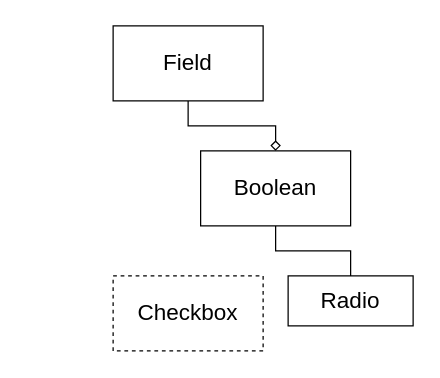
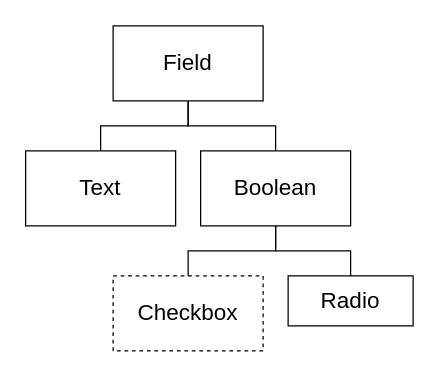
  <mxCell id="0" />
  <mxCell id="1" parent="0" />
  <mxCell id="2" value="&lt;font style=&quot;font-size: 18px;&quot;&gt;Checkbox&lt;/font&gt;" style="rounded=0;whiteSpace=wrap;html=1;dashed=1;" vertex="1" parent="1"><mxGeometry x="90" y="220" width="120" height="60" as="geometry" /></mxCell>
  <mxCell id="3" value="&lt;font style=&quot;font-size: 18px;&quot;&gt;Radio&lt;/font&gt;" style="rounded=0;whiteSpace=wrap;html=1;" vertex="1" parent="1"><mxGeometry x="230" y="220" width="100" height="40" as="geometry" /></mxCell>
+ <mxCell id="4" value="&lt;font style=&quot;font-size: 18px;&quot;&gt;Text&lt;br&gt;&lt;/font&gt;" style="rounded=0;whiteSpace=wrap;html=1;" vertex="1" parent="1"><mxGeometry x="20" y="120" width="120" height="60" as="geometry" /></mxCell>
+ <mxCell id="5" style="edgeStyle=orthogonalEdgeStyle;rounded=0;orthogonalLoop=1;jettySize=auto;html=1;exitX=0.5;exitY=1;exitDx=0;exitDy=0;entryX=0.5;entryY=0;entryDx=0;entryDy=0;endArrow=none;endFill=0;" edge="1" parent="1" source="7" target="2"><mxGeometry relative="1" as="geometry" /></mxCell>
  <mxCell id="6" style="edgeStyle=orthogonalEdgeStyle;rounded=0;orthogonalLoop=1;jettySize=auto;html=1;exitX=0.5;exitY=1;exitDx=0;exitDy=0;entryX=0.5;entryY=0;entryDx=0;entryDy=0;endArrow=none;endFill=0;" edge="1" parent="1" source="7" target="3"><mxGeometry relative="1" as="geometry" /></mxCell>
  <mxCell id="7" value="&lt;font style=&quot;font-size: 18px;&quot;&gt;Boolean&lt;br&gt;&lt;/font&gt;" style="rounded=0;whiteSpace=wrap;html=1;" vertex="1" parent="1"><mxGeometry x="160" y="120" width="120" height="60" as="geometry" /></mxCell>
- <mxCell id="9" style="edgeStyle=orthogonalEdgeStyle;rounded=0;orthogonalLoop=1;jettySize=auto;html=1;exitX=0.5;exitY=1;exitDx=0;exitDy=0;entryX=0.5;entryY=0;entryDx=0;entryDy=0;endArrow=diamond;endFill=0;" edge="1" parent="1" source="10" target="7"><mxGeometry relative="1" as="geometry" /></mxCell>
+ <mxCell id="8" style="edgeStyle=orthogonalEdgeStyle;rounded=0;orthogonalLoop=1;jettySize=auto;html=1;exitX=0.5;exitY=1;exitDx=0;exitDy=0;entryX=0.5;entryY=0;entryDx=0;entryDy=0;endArrow=none;endFill=0;" edge="1" parent="1" source="10" target="4"><mxGeometry relative="1" as="geometry" /></mxCell>
+ <mxCell id="9" style="edgeStyle=orthogonalEdgeStyle;rounded=0;orthogonalLoop=1;jettySize=auto;html=1;exitX=0.5;exitY=1;exitDx=0;exitDy=0;entryX=0.5;entryY=0;entryDx=0;entryDy=0;endArrow=none;endFill=0;" edge="1" parent="1" source="10" target="7"><mxGeometry relative="1" as="geometry" /></mxCell>
  <mxCell id="10" value="&lt;font style=&quot;font-size: 18px;&quot;&gt;Field&lt;br&gt;&lt;/font&gt;" style="rounded=0;whiteSpace=wrap;html=1;" vertex="1" parent="1"><mxGeometry x="90" y="20" width="120" height="60" as="geometry" /></mxCell>
